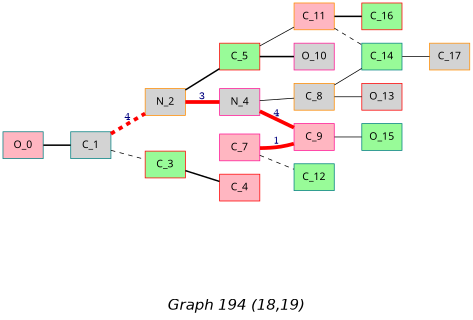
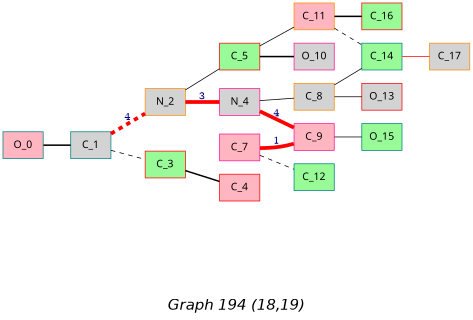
  graph {
    fontname="Helvetica-Oblique"
    fontsize=20
    label="\n\nGraph 194 (18,19)"
    rankdir=LR
    node [color=teal fillcolor=lightgrey fontname="Helvetica-Outline" shape=box sides=4 style=filled]
    edge [style=solid]
    N_2 [color=darkorange]
    C_1
    C_3 [color=red fillcolor=palegreen]
    O_0 [fillcolor=lightpink]
    N_4 [color=deeppink]
    C_5 [color=red fillcolor=palegreen]
    n7 [color=red fillcolor=lightpink label=C_4]
    C_8 [color=darkorange]
    C_9 [color=deeppink fillcolor=lightpink]
    O_10 [color=deeppink]
    C_11 [color=darkorange fillcolor=lightpink]
    C_7 [color=deeppink fillcolor=lightpink]
    C_12 [fillcolor=palegreen]
    O_13 [color=red]
    C_14 [fillcolor=palegreen]
    O_15 [fillcolor=palegreen]
    C_16 [color=red fillcolor=palegreen]
    C_17 [color=darkorange]
    N_2 -- N_4 [color=red fontcolor=navy label=3 penwidth=5 style=bold]
-   N_2 -- C_5 [style=bold]
+   N_2 -- C_5
    C_1 -- N_2 [color=red fontcolor=navy label=4 penwidth=5 style=dashed]
    C_1 -- C_3 [style=dashed]
    C_3 -- n7 [style=bold]
    O_0 -- C_1 [style=bold]
    N_4 -- C_8
    N_4 -- C_9 [color=red fontcolor=navy label=4 penwidth=5 style=bold]
    C_5 -- O_10 [style=bold]
    C_5 -- C_11
    C_8 -- O_13
    C_8 -- C_14
    C_9 -- O_15
    C_11 -- C_14 [style=dashed]
    C_11 -- C_16 [style=bold]
    C_7 -- C_9 [color=red fontcolor=navy label=1 penwidth=5]
    C_7 -- C_12 [style=dashed]
-   C_14 -- C_17
+   C_14 -- C_17 [color=red]
  }
